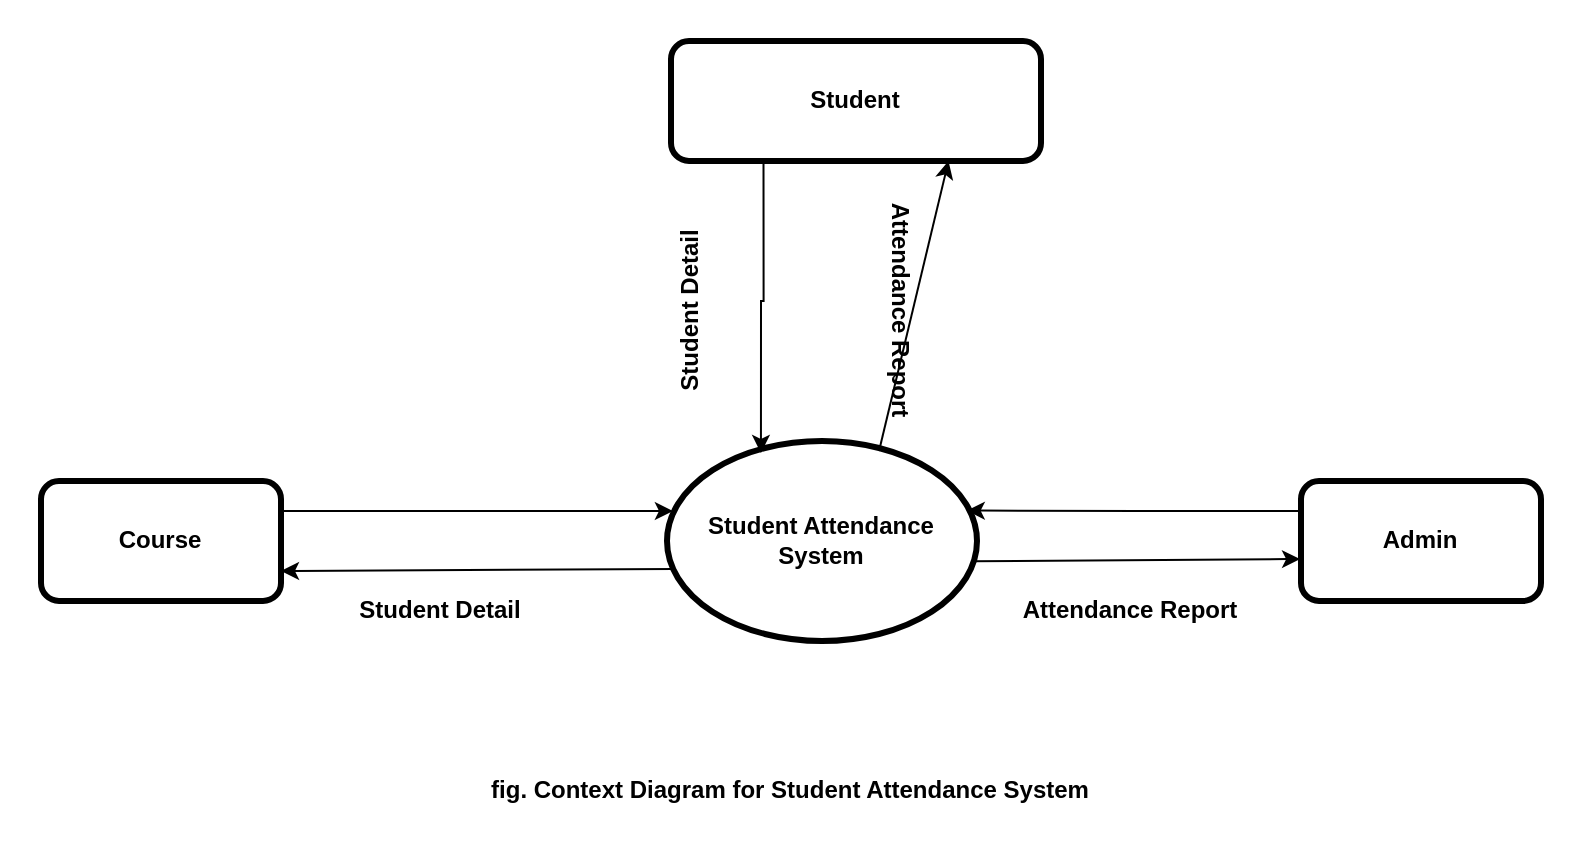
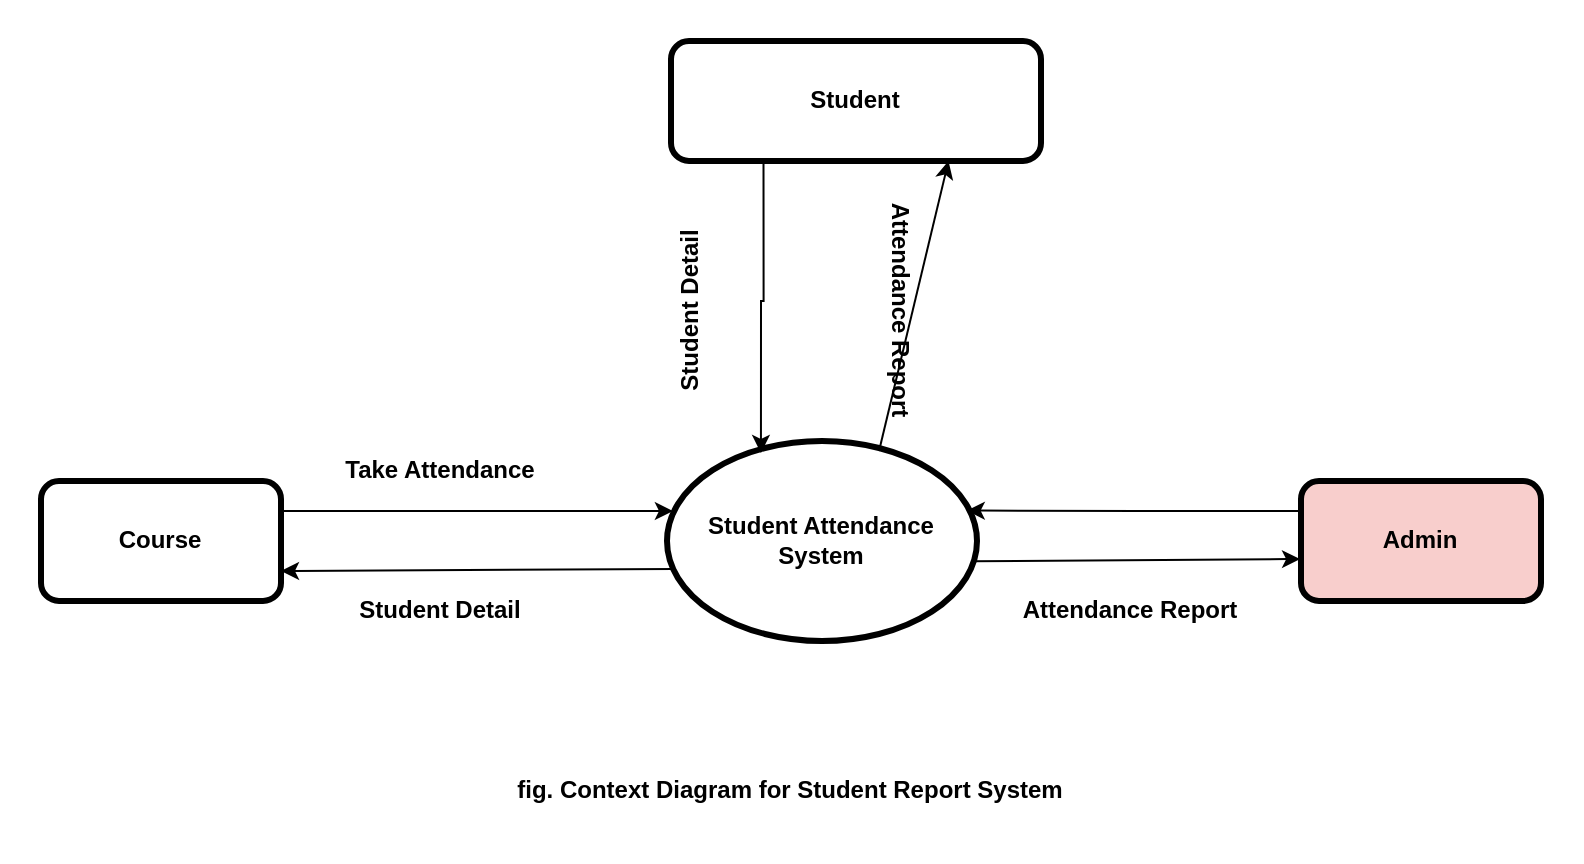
  <mxCell id="0" />
  <mxCell id="1" parent="0" />
  <mxCell id="2" value="&lt;b&gt;Student&lt;/b&gt;" style="rounded=1;whiteSpace=wrap;html=1;strokeWidth=3;" vertex="1" parent="1"><mxGeometry x="335" y="20" width="185" height="60" as="geometry" /></mxCell>
  <mxCell id="3" value="&lt;b&gt;Student Attendance System&lt;/b&gt;" style="ellipse;whiteSpace=wrap;html=1;strokeWidth=3;" vertex="1" parent="1"><mxGeometry x="333" y="220" width="155" height="100" as="geometry" /></mxCell>
  <mxCell id="4" value="&lt;b&gt;Course&lt;/b&gt;" style="rounded=1;whiteSpace=wrap;html=1;strokeWidth=3;" vertex="1" parent="1"><mxGeometry x="20" y="240" width="120" height="60" as="geometry" /></mxCell>
- <mxCell id="5" value="&lt;b&gt;Admin&lt;/b&gt;" style="rounded=1;whiteSpace=wrap;html=1;strokeWidth=3;" vertex="1" parent="1"><mxGeometry x="650" y="240" width="120" height="60" as="geometry" /></mxCell>
+ <mxCell id="5" value="&lt;b&gt;Admin&lt;/b&gt;" style="rounded=1;whiteSpace=wrap;html=1;strokeWidth=3;fillColor=#f8cecc;" vertex="1" parent="1"><mxGeometry x="650" y="240" width="120" height="60" as="geometry" /></mxCell>
  <mxCell id="6" value="" style="endArrow=classic;html=1;rounded=0;entryX=0.75;entryY=1;entryDx=0;entryDy=0;exitX=0.684;exitY=0.05;exitDx=0;exitDy=0;exitPerimeter=0;" edge="1" parent="1" source="3" target="2"><mxGeometry width="50" height="50" relative="1" as="geometry"><mxPoint x="423" y="220" as="sourcePoint" /><mxPoint x="473" y="170" as="targetPoint" /></mxGeometry></mxCell>
  <mxCell id="7" style="edgeStyle=orthogonalEdgeStyle;rounded=0;orthogonalLoop=1;jettySize=auto;html=1;exitX=0.25;exitY=1;exitDx=0;exitDy=0;entryX=0.303;entryY=0.06;entryDx=0;entryDy=0;entryPerimeter=0;" edge="1" parent="1" source="2" target="3"><mxGeometry relative="1" as="geometry" /></mxCell>
  <mxCell id="8" style="edgeStyle=orthogonalEdgeStyle;rounded=0;orthogonalLoop=1;jettySize=auto;html=1;exitX=1;exitY=0.25;exitDx=0;exitDy=0;entryX=0.019;entryY=0.35;entryDx=0;entryDy=0;entryPerimeter=0;" edge="1" parent="1" source="4" target="3"><mxGeometry relative="1" as="geometry" /></mxCell>
  <mxCell id="9" value="" style="endArrow=classic;html=1;rounded=0;entryX=1;entryY=0.75;entryDx=0;entryDy=0;exitX=0.026;exitY=0.64;exitDx=0;exitDy=0;exitPerimeter=0;" edge="1" parent="1" source="3" target="4"><mxGeometry width="50" height="50" relative="1" as="geometry"><mxPoint x="320" y="290" as="sourcePoint" /><mxPoint x="370" y="240" as="targetPoint" /></mxGeometry></mxCell>
  <mxCell id="10" style="edgeStyle=orthogonalEdgeStyle;rounded=0;orthogonalLoop=1;jettySize=auto;html=1;exitX=0;exitY=0.25;exitDx=0;exitDy=0;entryX=0.967;entryY=0.348;entryDx=0;entryDy=0;entryPerimeter=0;" edge="1" parent="1" source="5" target="3"><mxGeometry relative="1" as="geometry" /></mxCell>
  <mxCell id="11" value="" style="endArrow=classic;html=1;rounded=0;entryX=-0.004;entryY=0.65;entryDx=0;entryDy=0;entryPerimeter=0;exitX=0.983;exitY=0.601;exitDx=0;exitDy=0;exitPerimeter=0;" edge="1" parent="1" source="3" target="5"><mxGeometry width="50" height="50" relative="1" as="geometry"><mxPoint x="470" y="280" as="sourcePoint" /><mxPoint x="520" y="230" as="targetPoint" /></mxGeometry></mxCell>
  <mxCell id="12" value="&lt;b&gt;Attendance Report&lt;/b&gt;" style="text;strokeColor=none;align=center;fillColor=none;html=1;verticalAlign=middle;whiteSpace=wrap;rounded=0;rotation=90;" vertex="1" parent="1"><mxGeometry x="390" y="140" width="120" height="30" as="geometry" /></mxCell>
  <mxCell id="13" value="&lt;b&gt;Student Detail&lt;/b&gt;" style="text;strokeColor=none;align=center;fillColor=none;html=1;verticalAlign=middle;whiteSpace=wrap;rounded=0;rotation=-90;" vertex="1" parent="1"><mxGeometry x="295" y="140" width="100" height="30" as="geometry" /></mxCell>
+ <mxCell id="14" value="&lt;b&gt;Take Attendance&lt;/b&gt;" style="text;strokeColor=none;align=center;fillColor=none;html=1;verticalAlign=middle;whiteSpace=wrap;rounded=0;" vertex="1" parent="1"><mxGeometry x="170" y="220" width="100" height="30" as="geometry" /></mxCell>
  <mxCell id="15" value="&lt;b&gt;Student Detail&lt;/b&gt;" style="text;strokeColor=none;align=center;fillColor=none;html=1;verticalAlign=middle;whiteSpace=wrap;rounded=0;" vertex="1" parent="1"><mxGeometry x="160" y="290" width="120" height="30" as="geometry" /></mxCell>
  <mxCell id="16" value="&lt;b&gt;Attendance Report&lt;/b&gt;" style="text;strokeColor=none;align=center;fillColor=none;html=1;verticalAlign=middle;whiteSpace=wrap;rounded=0;" vertex="1" parent="1"><mxGeometry x="510" y="290" width="110" height="30" as="geometry" /></mxCell>
- <mxCell id="17" value="&lt;b&gt;fig. Context Diagram for Student Attendance System&lt;/b&gt;" style="text;strokeColor=none;align=center;fillColor=none;html=1;verticalAlign=middle;whiteSpace=wrap;rounded=0;" vertex="1" parent="1"><mxGeometry x="210" y="380" width="370" height="30" as="geometry" /></mxCell>
+ <mxCell id="17" value="&lt;b&gt;fig. Context Diagram for Student Report System&lt;/b&gt;" style="text;strokeColor=none;align=center;fillColor=none;html=1;verticalAlign=middle;whiteSpace=wrap;rounded=0;" vertex="1" parent="1"><mxGeometry x="210" y="380" width="370" height="30" as="geometry" /></mxCell>
